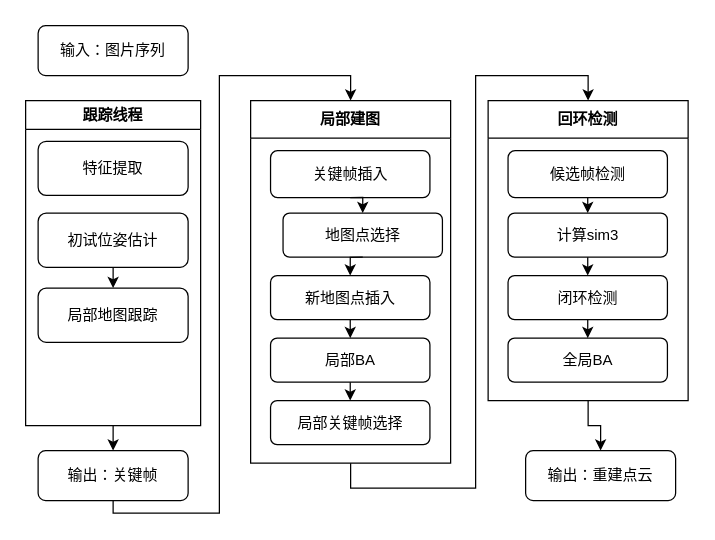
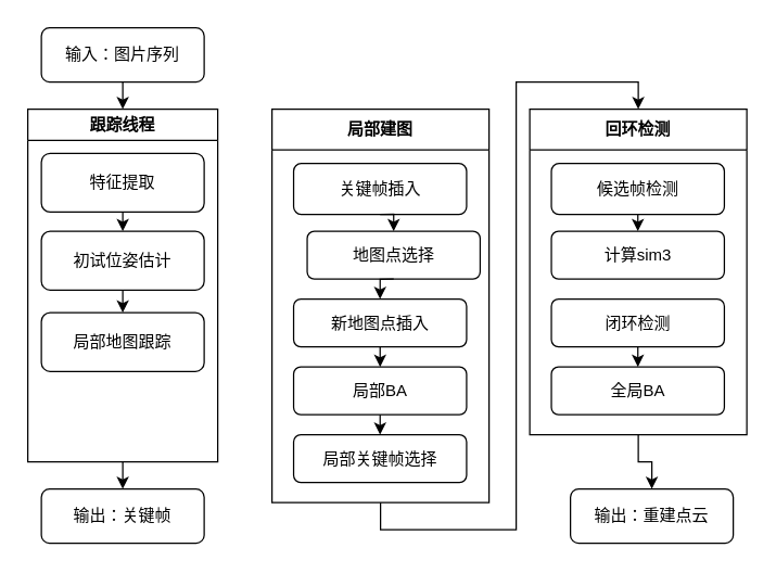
  <mxCell id="0" />
  <mxCell id="1" parent="0" />
+ <mxCell id="2" style="edgeStyle=orthogonalEdgeStyle;rounded=0;orthogonalLoop=1;jettySize=auto;html=1;exitX=0.5;exitY=1;exitDx=0;exitDy=0;entryX=0.5;entryY=0;entryDx=0;entryDy=0;" edge="1" parent="1" source="3" target="6"><mxGeometry relative="1" as="geometry" /></mxCell>
  <mxCell id="3" value="输入：图片序列" style="rounded=1;whiteSpace=wrap;html=1;fontSize=12;glass=0;strokeWidth=1;shadow=0;" vertex="1" parent="1"><mxGeometry x="30" y="20" width="120" height="40" as="geometry" /></mxCell>
  <mxCell id="4" value="" style="group" vertex="1" connectable="0" parent="1"><mxGeometry x="20" y="80" width="140" height="260" as="geometry" /></mxCell>
  <mxCell id="5" value="特征提取" style="rounded=1;whiteSpace=wrap;html=1;fontSize=12;glass=0;strokeWidth=1;shadow=0;" vertex="1" parent="4"><mxGeometry x="10" y="32.5" width="120" height="43.333" as="geometry" /></mxCell>
  <mxCell id="6" value="跟踪线程" style="swimlane;whiteSpace=wrap;html=1;" vertex="1" parent="4"><mxGeometry width="140" height="260" as="geometry" /></mxCell>
  <mxCell id="7" value="初试位姿估计" style="rounded=1;whiteSpace=wrap;html=1;fontSize=12;glass=0;strokeWidth=1;shadow=0;" vertex="1" parent="6"><mxGeometry x="10" y="90.0" width="120" height="43.333" as="geometry" /></mxCell>
  <mxCell id="8" value="局部地图跟踪" style="rounded=1;whiteSpace=wrap;html=1;fontSize=12;glass=0;strokeWidth=1;shadow=0;" vertex="1" parent="6"><mxGeometry x="10" y="149.997" width="120" height="43.333" as="geometry" /></mxCell>
  <mxCell id="9" style="edgeStyle=orthogonalEdgeStyle;rounded=0;orthogonalLoop=1;jettySize=auto;html=1;exitX=0.5;exitY=1;exitDx=0;exitDy=0;entryX=0.5;entryY=0;entryDx=0;entryDy=0;" edge="1" parent="6" source="7" target="8"><mxGeometry relative="1" as="geometry" /></mxCell>
+ <mxCell id="10" style="edgeStyle=orthogonalEdgeStyle;rounded=0;orthogonalLoop=1;jettySize=auto;html=1;exitX=0.5;exitY=1;exitDx=0;exitDy=0;entryX=0.5;entryY=0;entryDx=0;entryDy=0;" edge="1" parent="4" source="5" target="7"><mxGeometry relative="1" as="geometry" /></mxCell>
  <mxCell id="11" value="输出：重建点云" style="rounded=1;whiteSpace=wrap;html=1;fontSize=12;glass=0;strokeWidth=1;shadow=0;" vertex="1" parent="1"><mxGeometry x="420" y="360" width="120" height="40" as="geometry" /></mxCell>
  <mxCell id="12" style="edgeStyle=orthogonalEdgeStyle;rounded=0;orthogonalLoop=1;jettySize=auto;html=1;exitX=0.5;exitY=1;exitDx=0;exitDy=0;entryX=0.5;entryY=0;entryDx=0;entryDy=0;" edge="1" parent="1" source="13" target="24"><mxGeometry relative="1" as="geometry" /></mxCell>
  <mxCell id="13" value="局部建图" style="swimlane;whiteSpace=wrap;html=1;startSize=30;" vertex="1" parent="1"><mxGeometry x="200" y="80" width="160" height="290" as="geometry" /></mxCell>
  <mxCell id="14" value="局部关键帧选择" style="rounded=1;whiteSpace=wrap;html=1;fontSize=12;glass=0;strokeWidth=1;shadow=0;" vertex="1" parent="13"><mxGeometry x="15.938" y="239.997" width="127.5" height="35.262" as="geometry" /></mxCell>
  <mxCell id="15" value="局部BA" style="rounded=1;whiteSpace=wrap;html=1;fontSize=12;glass=0;strokeWidth=1;shadow=0;" vertex="1" parent="13"><mxGeometry x="15.938" y="190.004" width="127.5" height="35.262" as="geometry" /></mxCell>
  <mxCell id="16" style="edgeStyle=orthogonalEdgeStyle;rounded=0;orthogonalLoop=1;jettySize=auto;html=1;exitX=0.5;exitY=1;exitDx=0;exitDy=0;entryX=0.5;entryY=0;entryDx=0;entryDy=0;" edge="1" parent="13" source="15" target="14"><mxGeometry relative="1" as="geometry" /></mxCell>
  <mxCell id="17" value="新地图点插入" style="rounded=1;whiteSpace=wrap;html=1;fontSize=12;glass=0;strokeWidth=1;shadow=0;" vertex="1" parent="13"><mxGeometry x="15.938" y="140.001" width="127.5" height="35.262" as="geometry" /></mxCell>
  <mxCell id="18" style="edgeStyle=orthogonalEdgeStyle;rounded=0;orthogonalLoop=1;jettySize=auto;html=1;exitX=0.5;exitY=1;exitDx=0;exitDy=0;entryX=0.5;entryY=0;entryDx=0;entryDy=0;" edge="1" parent="13" source="17" target="15"><mxGeometry relative="1" as="geometry" /></mxCell>
  <mxCell id="19" value="地图点选择" style="rounded=1;whiteSpace=wrap;html=1;fontSize=12;glass=0;strokeWidth=1;shadow=0;" vertex="1" parent="13"><mxGeometry x="25.938" y="89.999" width="127.5" height="35.262" as="geometry" /></mxCell>
  <mxCell id="20" style="edgeStyle=orthogonalEdgeStyle;rounded=0;orthogonalLoop=1;jettySize=auto;html=1;exitX=0.5;exitY=1;exitDx=0;exitDy=0;entryX=0.5;entryY=0;entryDx=0;entryDy=0;" edge="1" parent="13" source="19" target="17"><mxGeometry relative="1" as="geometry" /></mxCell>
  <mxCell id="21" value="关键帧插入" style="rounded=1;whiteSpace=wrap;html=1;fontSize=12;glass=0;strokeWidth=1;shadow=0;" vertex="1" parent="13"><mxGeometry x="15.938" y="40.002" width="127.5" height="37.537" as="geometry" /></mxCell>
  <mxCell id="22" style="edgeStyle=orthogonalEdgeStyle;rounded=0;orthogonalLoop=1;jettySize=auto;html=1;exitX=0.5;exitY=1;exitDx=0;exitDy=0;entryX=0.5;entryY=0;entryDx=0;entryDy=0;" edge="1" parent="13" source="21" target="19"><mxGeometry relative="1" as="geometry" /></mxCell>
  <mxCell id="23" style="edgeStyle=orthogonalEdgeStyle;rounded=0;orthogonalLoop=1;jettySize=auto;html=1;exitX=0.5;exitY=1;exitDx=0;exitDy=0;entryX=0.5;entryY=0;entryDx=0;entryDy=0;" edge="1" parent="1" source="24" target="11"><mxGeometry relative="1" as="geometry" /></mxCell>
  <mxCell id="24" value="回环检测" style="swimlane;whiteSpace=wrap;html=1;startSize=30;" vertex="1" parent="1"><mxGeometry x="390" y="80" width="160" height="240" as="geometry" /></mxCell>
  <mxCell id="25" value="全局BA" style="rounded=1;whiteSpace=wrap;html=1;fontSize=12;glass=0;strokeWidth=1;shadow=0;" vertex="1" parent="24"><mxGeometry x="15.938" y="190.004" width="127.5" height="35.262" as="geometry" /></mxCell>
  <mxCell id="26" value="闭环检测" style="rounded=1;whiteSpace=wrap;html=1;fontSize=12;glass=0;strokeWidth=1;shadow=0;" vertex="1" parent="24"><mxGeometry x="15.938" y="140.001" width="127.5" height="35.262" as="geometry" /></mxCell>
  <mxCell id="27" style="edgeStyle=orthogonalEdgeStyle;rounded=0;orthogonalLoop=1;jettySize=auto;html=1;exitX=0.5;exitY=1;exitDx=0;exitDy=0;entryX=0.5;entryY=0;entryDx=0;entryDy=0;" edge="1" parent="24" source="26" target="25"><mxGeometry relative="1" as="geometry" /></mxCell>
  <mxCell id="28" value="计算sim3" style="rounded=1;whiteSpace=wrap;html=1;fontSize=12;glass=0;strokeWidth=1;shadow=0;" vertex="1" parent="24"><mxGeometry x="15.938" y="89.999" width="127.5" height="35.262" as="geometry" /></mxCell>
- <mxCell id="29" style="edgeStyle=orthogonalEdgeStyle;rounded=0;orthogonalLoop=1;jettySize=auto;html=1;exitX=0.5;exitY=1;exitDx=0;exitDy=0;entryX=0.5;entryY=0;entryDx=0;entryDy=0;" edge="1" parent="24" source="28" target="26"><mxGeometry relative="1" as="geometry" /></mxCell>
  <mxCell id="30" value="候选帧检测" style="rounded=1;whiteSpace=wrap;html=1;fontSize=12;glass=0;strokeWidth=1;shadow=0;" vertex="1" parent="24"><mxGeometry x="15.938" y="40.002" width="127.5" height="37.537" as="geometry" /></mxCell>
  <mxCell id="31" style="edgeStyle=orthogonalEdgeStyle;rounded=0;orthogonalLoop=1;jettySize=auto;html=1;exitX=0.5;exitY=1;exitDx=0;exitDy=0;entryX=0.5;entryY=0;entryDx=0;entryDy=0;" edge="1" parent="24" source="30" target="28"><mxGeometry relative="1" as="geometry" /></mxCell>
- <mxCell id="32" style="edgeStyle=orthogonalEdgeStyle;rounded=0;orthogonalLoop=1;jettySize=auto;html=1;exitX=0.5;exitY=1;exitDx=0;exitDy=0;entryX=0.5;entryY=0;entryDx=0;entryDy=0;" edge="1" parent="1" source="33" target="13"><mxGeometry relative="1" as="geometry"><Array as="points"><mxPoint x="90" y="410" /><mxPoint x="175" y="410" /><mxPoint x="175" y="60" /><mxPoint x="280" y="60" /></Array></mxGeometry></mxCell>
  <mxCell id="33" value="输出：关键帧" style="rounded=1;whiteSpace=wrap;html=1;fontSize=12;glass=0;strokeWidth=1;shadow=0;" vertex="1" parent="1"><mxGeometry x="30" y="360" width="120" height="40" as="geometry" /></mxCell>
  <mxCell id="34" style="edgeStyle=orthogonalEdgeStyle;rounded=0;orthogonalLoop=1;jettySize=auto;html=1;exitX=0.5;exitY=1;exitDx=0;exitDy=0;entryX=0.5;entryY=0;entryDx=0;entryDy=0;" edge="1" parent="1" source="6" target="33"><mxGeometry relative="1" as="geometry" /></mxCell>
